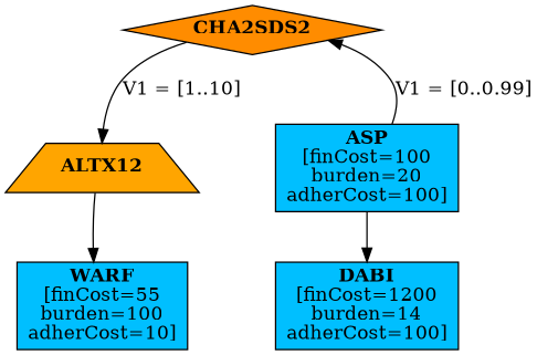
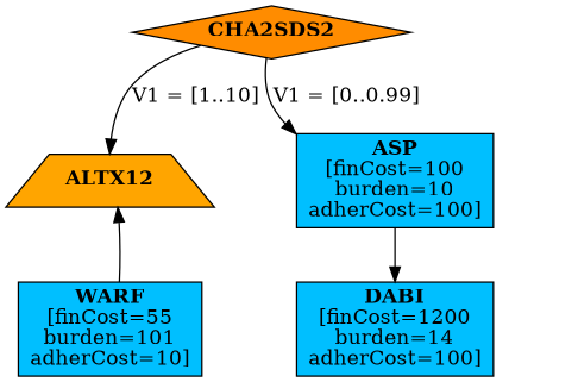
  digraph {
    node [fillcolor=deepskyblue shape=box style=filled]
    n1 [fillcolor=darkorange label=<<b>CHA2SDS2</b>> shape=diamond]
    n2 [fillcolor=orange label=<<b>ALTX12</b>> shape=trapezium]
-   n3 [label=<<b>ASP</b><br/>[finCost=100<br/>burden=20<br/>adherCost=100]>]
-   n4 [label=<<b>WARF</b><br/>[finCost=55<br/>burden=100<br/>adherCost=10]>]
+   n3 [label=<<b>ASP</b><br/>[finCost=100<br/>burden=10<br/>adherCost=100]>]
+   n4 [label=<<b>WARF</b><br/>[finCost=55<br/>burden=101<br/>adherCost=10]>]
    n5 [label=<<b>DABI</b><br/>[finCost=1200<br/>burden=14<br/>adherCost=100]>]
    n1 -> n2 [label=<V1 = [1..10]>]
-   n3 -> n1 [label=<V1 = [0..0.99]>]
-   n2 -> n4
+   n1 -> n3 [label=<V1 = [0..0.99]>]
+   n4 -> n2
    n3 -> n5
  }
